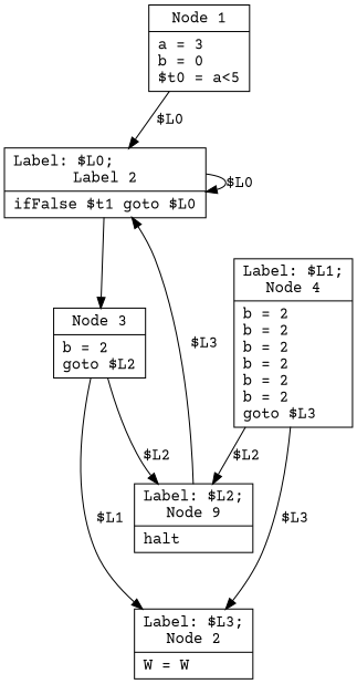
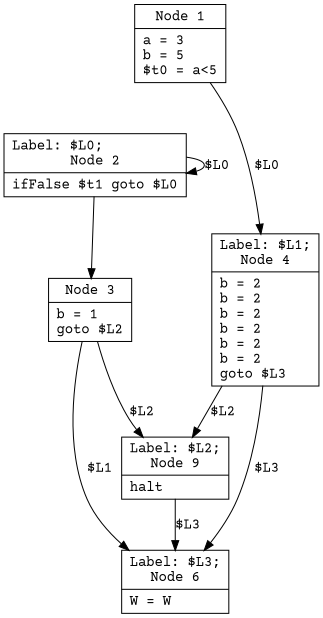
  digraph {
    fontname="Courier Prime"
    node [fontname="Courier Prime" shape=record]
    edge [fontname="Courier Prime"]
-   n1 [label="{Node 1|a = 3\lb = 0\l$t0 = a\<5\l}"]
-   n2 [label="{Label: $L0;\lLabel 2|ifFalse $t1 goto $L0\l}"]
-   n3 [label="{Node 3|b = 2\lgoto $L2\l}"]
+   n1 [label="{Node 1|a = 3\lb = 5\l$t0 = a\<5\l}"]
+   n2 [label="{Label: $L0;\lNode 2|ifFalse $t1 goto $L0\l}"]
+   n3 [label="{Node 3|b = 1\lgoto $L2\l}"]
    n4 [label="{Label: $L2;\lNode 9|halt\l}"]
-   n5 [label="{Label: $L3;\lNode 2|W = W\l}"]
+   n5 [label="{Label: $L3;\lNode 6|W = W\l}"]
    n6 [label="{Label: $L1;\lNode 4|b = 2\lb = 2\lb = 2\lb = 2\lb = 2\lb = 2\lgoto $L3\l}"]
-   n1 -> n2 [label="$L0"]
+   n1 -> n6 [label="$L0"]
    n2 -> n2 [label="$L0"]
    n2 -> n3
    n3 -> n4 [label="$L2"]
    n3 -> n5 [label="$L1"]
-   n4 -> n2 [label="$L3"]
+   n4 -> n5 [label="$L3"]
    n6 -> n4 [label="$L2"]
    n6 -> n5 [label="$L3"]
  }
